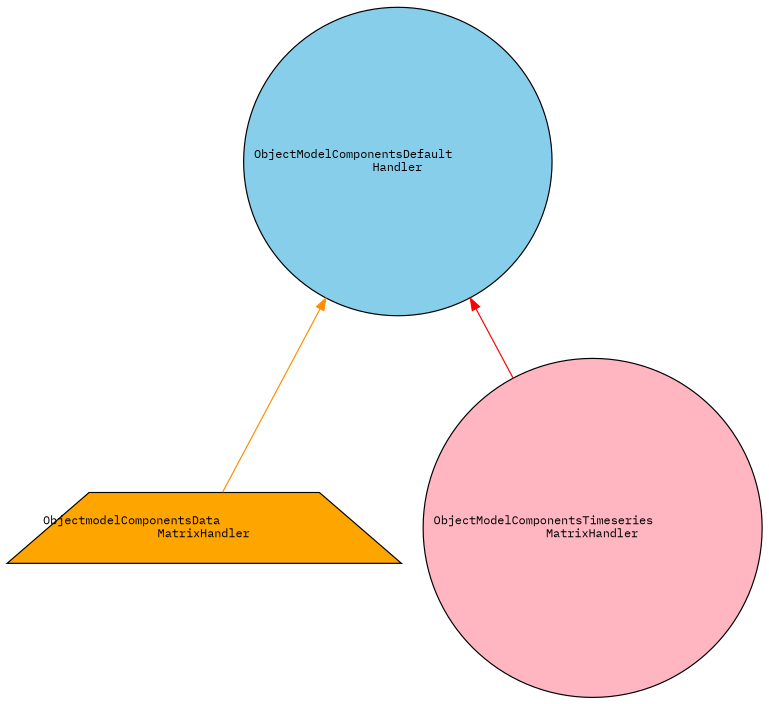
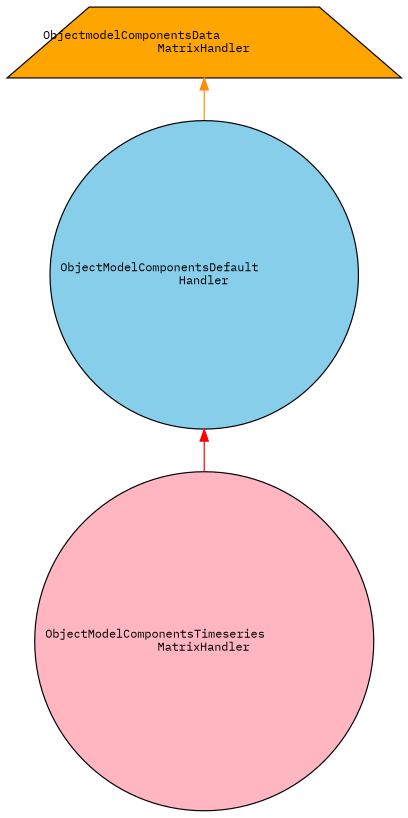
  digraph {
    fontname="IBM Plex Mono"
    node [color=black fontname="IBM Plex Mono" fontsize=10 shape=circle style=filled]
    edge [dir=back fontname="IBM Plex Mono" fontsize=10 labelfontname=Helvetica labelfontsize=10 style=solid]
    n1 [fillcolor=skyblue fontcolor=black height=0.2 label="ObjectModelComponentsDefault\lHandler" width=0.4]
    n2 [fillcolor=orange height=0.2 label="ObjectmodelComponentsData\lMatrixHandler" shape=trapezium width=0.4]
    n3 [fillcolor=lightpink height=0.2 label="ObjectModelComponentsTimeseries\lMatrixHandler" width=0.4]
-   n1 -> n2 [color=darkorange]
+   n2 -> n1 [color=darkorange]
    n1 -> n3 [color=red]
  }
